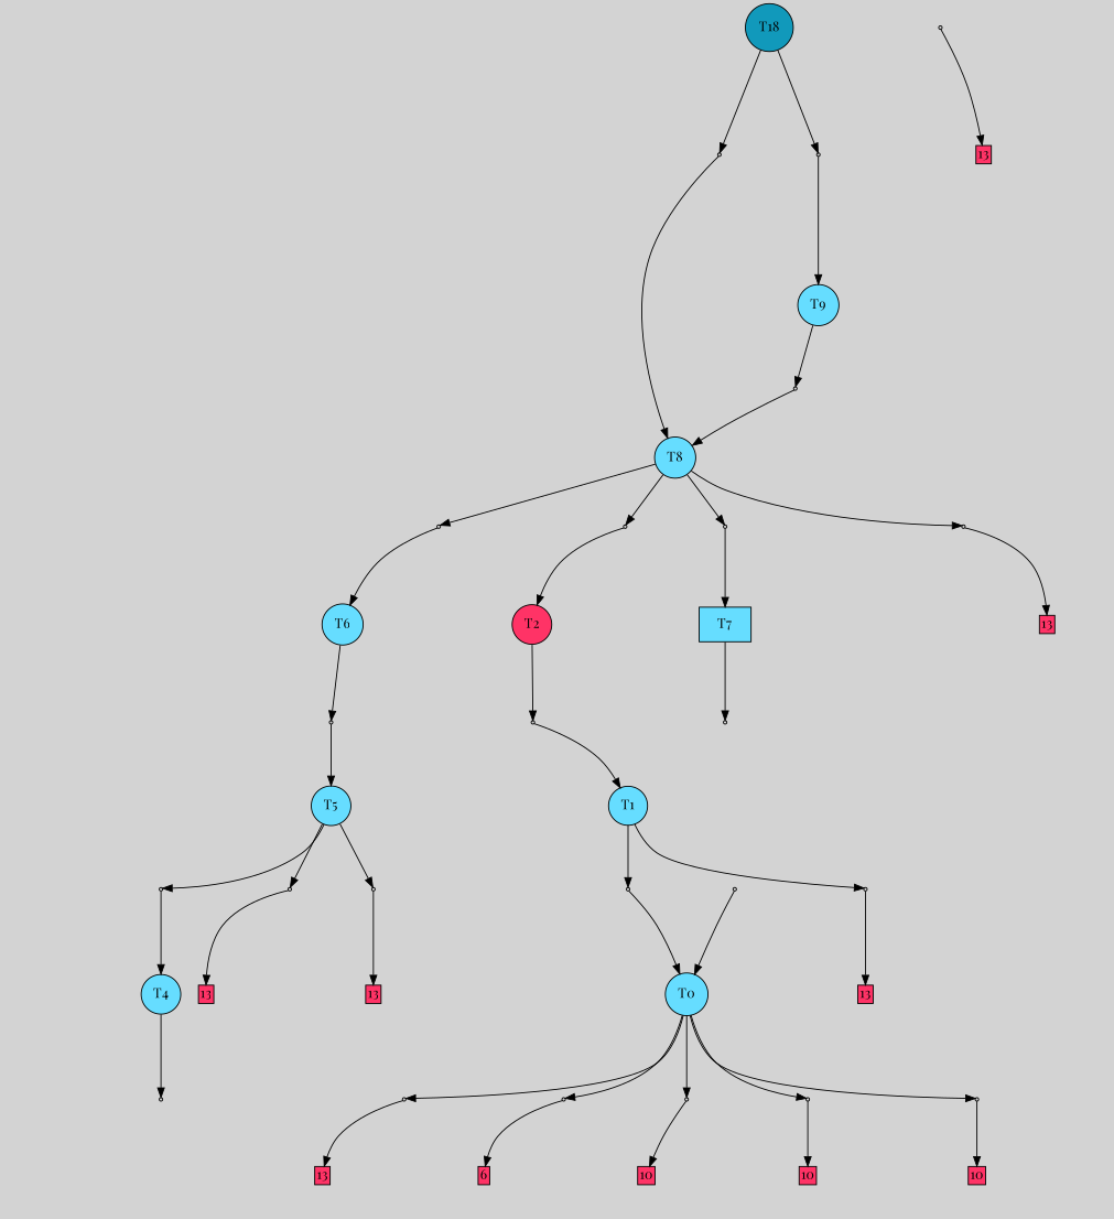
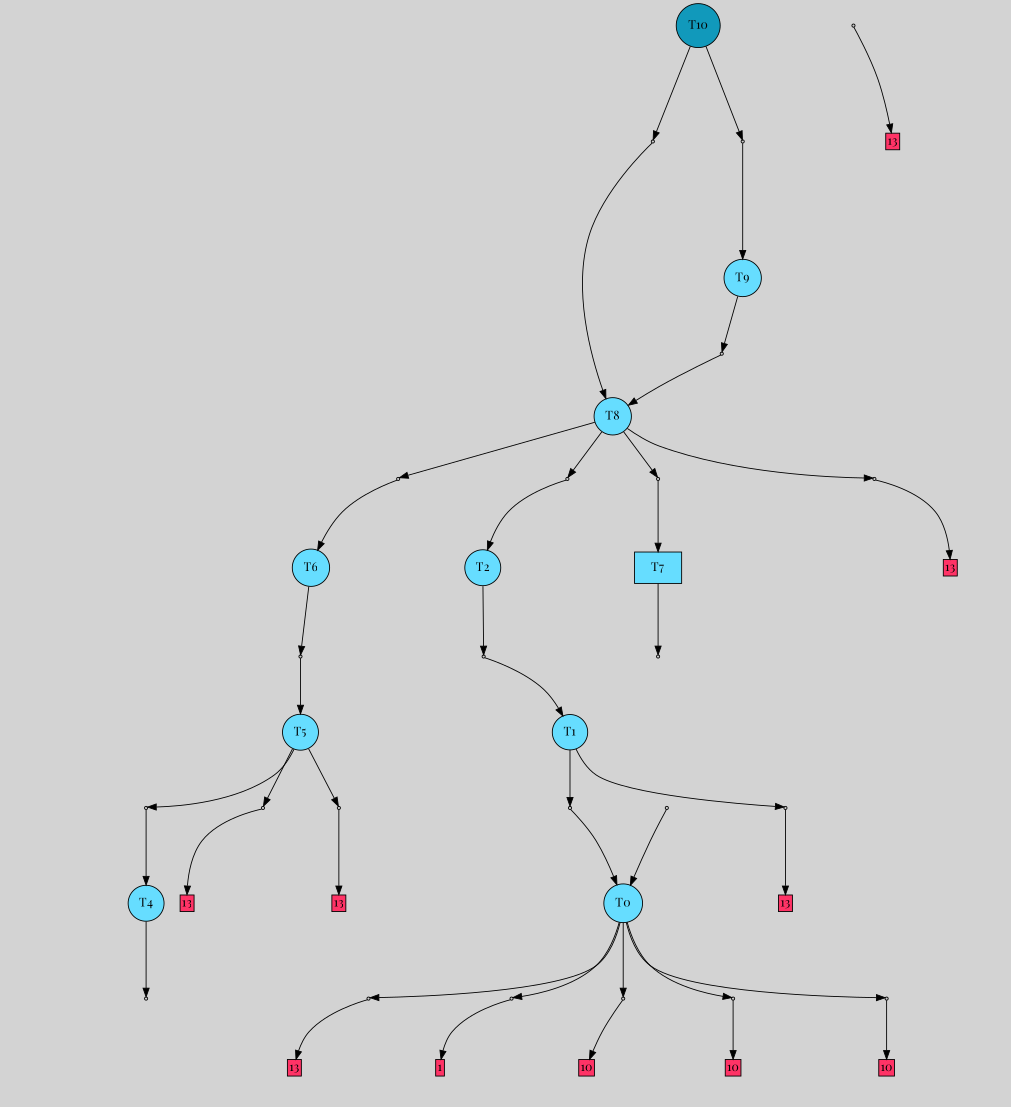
  digraph {
    bgcolor=lightgray
    fontname="Playfair Display"
    node [fontname="Playfair Display" shape=box style=filled]
    edge [fontname="Playfair Display"]
-   T10 [fillcolor="#1199bb" shape=circle label=T18]
+   T10 [fillcolor="#1199bb" shape=circle]
    P21 [fillcolor="#cccccc" shape=point]
    P22 [fillcolor="#cccccc" shape=point]
    T0 [fillcolor="#66ddff" shape=circle]
    P0 [fillcolor="#cccccc" shape=point]
    P1 [fillcolor="#cccccc" shape=point]
    P2 [fillcolor="#cccccc" shape=point]
    P3 [fillcolor="#cccccc" shape=point]
    P4 [fillcolor="#cccccc" shape=point]
    n10 [label="7|0&1|844#1|565&#92;n" style=invis]
    n11 [fillcolor="#ff3366" height=0 label=10 margin=0.03 width=0]
    n12 [label="2|0&1|820#1|988&#92;n" style=invis]
    n13 [fillcolor="#ff3366" height=0 label=13 margin=0.03 width=0]
    n14 [label="0|0&1|374#1|535&#92;n2|0&1|892#0|624&#92;n" style=invis]
-   n15 [fillcolor="#ff3366" height=0 label=6 margin=0.03 width=0]
+   n15 [fillcolor="#ff3366" height=0 label=1 margin=0.03 width=0]
    n16 [label="4|0&1|964#1|412&#92;n" style=invis]
    n17 [fillcolor="#ff3366" height=0 label=10 margin=0.03 width=0]
    n18 [label="6|1&1|812#0|816&#92;n3|5&1|116#0|505&#92;n7|0&1|844#1|565&#92;n0|0&0|672#0|901&#92;n" style=invis]
    n19 [fillcolor="#ff3366" height=0 label=10 margin=0.03 width=0]
    T1 [fillcolor="#66ddff" shape=circle]
    P5 [fillcolor="#cccccc" shape=point]
    P6 [fillcolor="#cccccc" shape=point]
    n23 [label="5|2&0|1313#0|664&#92;n3|0&0|26#0|1332&#92;n" style=invis]
    n24 [label="7|7&0|726#1|127&#92;n2|6&0|45#0|143&#92;n7|5&1|1183#0|833&#92;n0|2&1|1214#0|102&#92;n0|5&0|181#0|1042&#92;n7|2&0|373#0|1091&#92;n5|3&1|983#0|1020&#92;n3|0&0|706#0|547&#92;n" style=invis]
    n25 [fillcolor="#ff3366" height=0 label=13 margin=0.03 width=0]
-   T2 [fillcolor="#ff3366" shape=circle]
+   T2 [fillcolor="#66ddff" shape=circle]
    P7 [fillcolor="#cccccc" shape=point]
    n28 [label="5|2&0|1313#0|664&#92;n3|0&0|26#0|1332&#92;n" style=invis]
    P8 [fillcolor="#cccccc" shape=point]
    n30 [label="5|2&0|1313#0|664&#92;n3|0&0|26#0|1332&#92;n" style=invis]
    P9 [fillcolor="#cccccc" shape=point]
    n32 [label="7|5&1|1183#0|833&#92;n7|2&0|373#0|1091&#92;n5|3&1|983#0|1020&#92;n7|5&1|311#0|1103&#92;n3|6&1|379#0|1029&#92;n4|4&0|678#0|782&#92;n3|0&0|706#0|547&#92;n4|7&0|1088#0|580&#92;n3|0&0|535#1|307&#92;n" style=invis]
    n33 [fillcolor="#ff3366" height=0 label=13 margin=0.03 width=0]
    T4 [fillcolor="#66ddff" shape=circle]
    P10 [fillcolor="#cccccc" shape=point]
    n36 [label="7|5&1|311#0|1103&#92;n7|5&0|925#1|917&#92;n3|5&1|572#0|677&#92;n3|6&1|379#0|1029&#92;n2|0&1|235#0|902&#92;n" style=invis]
    T5 [fillcolor="#66ddff" shape=circle]
    P11 [fillcolor="#cccccc" shape=point]
    P12 [fillcolor="#cccccc" shape=point]
    P13 [fillcolor="#cccccc" shape=point]
    n41 [label="2|5&1|923#0|1244&#92;n4|6&1|1232#0|941&#92;n1|5&0|1184#0|301&#92;n1|6&0|1022#0|765&#92;n0|0&1|1065#0|262&#92;n0|3&1|204#0|728&#92;n5|2&1|454#0|38&#92;n4|0&0|835#0|1114&#92;n7|0&0|1280#1|625&#92;n" style=invis]
    n42 [label="7|5&1|311#0|1103&#92;n4|5&1|572#0|677&#92;n7|5&0|925#1|917&#92;n3|6&1|379#0|1029&#92;n2|0&1|235#0|902&#92;n" style=invis]
    n43 [fillcolor="#ff3366" height=0 label=13 margin=0.03 width=0]
    n44 [label="7|5&1|1183#0|833&#92;n7|2&0|373#0|1091&#92;n5|3&1|983#0|1020&#92;n3|0&0|706#0|547&#92;n" style=invis]
    n45 [fillcolor="#ff3366" height=0 label=13 margin=0.03 width=0]
    T6 [fillcolor="#66ddff" shape=circle]
    P14 [fillcolor="#cccccc" shape=point]
    n48 [label="6|5&0|1252#1|274&#92;n6|6&0|321#1|988&#92;n1|6&0|1022#0|765&#92;n2|3&0|1038#1|32&#92;n5|2&1|454#0|406&#92;n4|0&0|835#0|1114&#92;n" style=invis]
    T7 [fillcolor="#66ddff"]
    P15 [fillcolor="#cccccc" shape=point]
    n51 [label="7|4&1|701#1|1073&#92;n7|0&0|628#0|1051&#92;n" style=invis]
    T8 [fillcolor="#66ddff" shape=circle]
    P16 [fillcolor="#cccccc" shape=point]
    P17 [fillcolor="#cccccc" shape=point]
    P18 [fillcolor="#cccccc" shape=point]
    P19 [fillcolor="#cccccc" shape=point]
    n57 [label="3|0&1|650#0|84&#92;n" style=invis]
    n58 [label="7|0&1|1175#0|297&#92;n1|7&0|376#1|149&#92;n1|0&1|208#0|991&#92;n2|4&0|1304#1|96&#92;n7|0&0|932#0|214&#92;n" style=invis]
    n59 [label="7|4&1|701#1|1073&#92;n7|0&0|628#0|1051&#92;n" style=invis]
    n60 [label="2|4&0|33#1|458&#92;n7|3&1|1304#1|725&#92;n5|5&1|458#0|666&#92;n1|2&0|443#1|396&#92;n4|5&1|530#0|845&#92;n1|6&0|508#1|1222&#92;n0|4&0|366#0|1173&#92;n3|0&0|706#0|972&#92;n" style=invis]
    n61 [fillcolor="#ff3366" height=0 label=13 margin=0.03 width=0]
    T9 [fillcolor="#66ddff" shape=circle]
    P20 [fillcolor="#cccccc" shape=point]
    n64 [label="2|1&1|499#0|1309&#92;n6|7&0|1129#0|1252&#92;n0|5&1|856#0|895&#92;n4|0&0|909#1|539&#92;n" style=invis]
    n65 [label="6|7&0|1054#0|1252&#92;n0|5&1|856#0|895&#92;n4|0&0|909#1|539&#92;n" style=invis]
    n66 [label="3|5&1|613#1|656&#92;n0|4&0|261#0|1173&#92;n0|2&1|1192#0|460&#92;n0|5&0|181#0|1042&#92;n3|5&1|572#0|677&#92;n7|0&0|925#1|1259&#92;n" style=invis]
    subgraph sub_1 {
      rank=same
      T10
    }
    T10 -> P21
    T10 -> P22
    P21 -> T8
    P21 -> n65 [style=invis]
    P22 -> T9
    P22 -> n66 [style=invis]
    T0 -> P0
    T0 -> P1
    T0 -> P2
    T0 -> P3
    T0 -> P4
    P0 -> n10 [style=invis]
    P0 -> n11
    P1 -> n12 [style=invis]
    P1 -> n13
    P2 -> n14 [style=invis]
    P2 -> n15
    P3 -> n16 [style=invis]
    P3 -> n17
    P4 -> n18 [style=invis]
    P4 -> n19
    T1 -> P5
    T1 -> P6
    P5 -> T0
    P5 -> n23 [style=invis]
    P6 -> n24 [style=invis]
    P6 -> n25
    T2 -> P7
    P7 -> T1
    P7 -> n28 [style=invis]
    P8 -> T0
    P8 -> n30 [style=invis]
    P9 -> n32 [style=invis]
    P9 -> n33
    T4 -> P10
    P10 -> n36 [style=invis]
    T5 -> P11
    T5 -> P12
    T5 -> P13
    P11 -> T4
    P11 -> n41 [style=invis]
    P12 -> n42 [style=invis]
    P12 -> n43
    P13 -> n44 [style=invis]
    P13 -> n45
    T6 -> P14
    P14 -> T5
    P14 -> n48 [style=invis]
    T7 -> P15
    P15 -> n51 [style=invis]
    T8 -> P16
    T8 -> P17
    T8 -> P18
    T8 -> P19
    P16 -> T6
    P16 -> n57 [style=invis]
    P17 -> T2
    P17 -> n58 [style=invis]
    P18 -> T7
    P18 -> n59 [style=invis]
    P19 -> n60 [style=invis]
    P19 -> n61
    T9 -> P20
    P20 -> T8
    P20 -> n64 [style=invis]
  }
